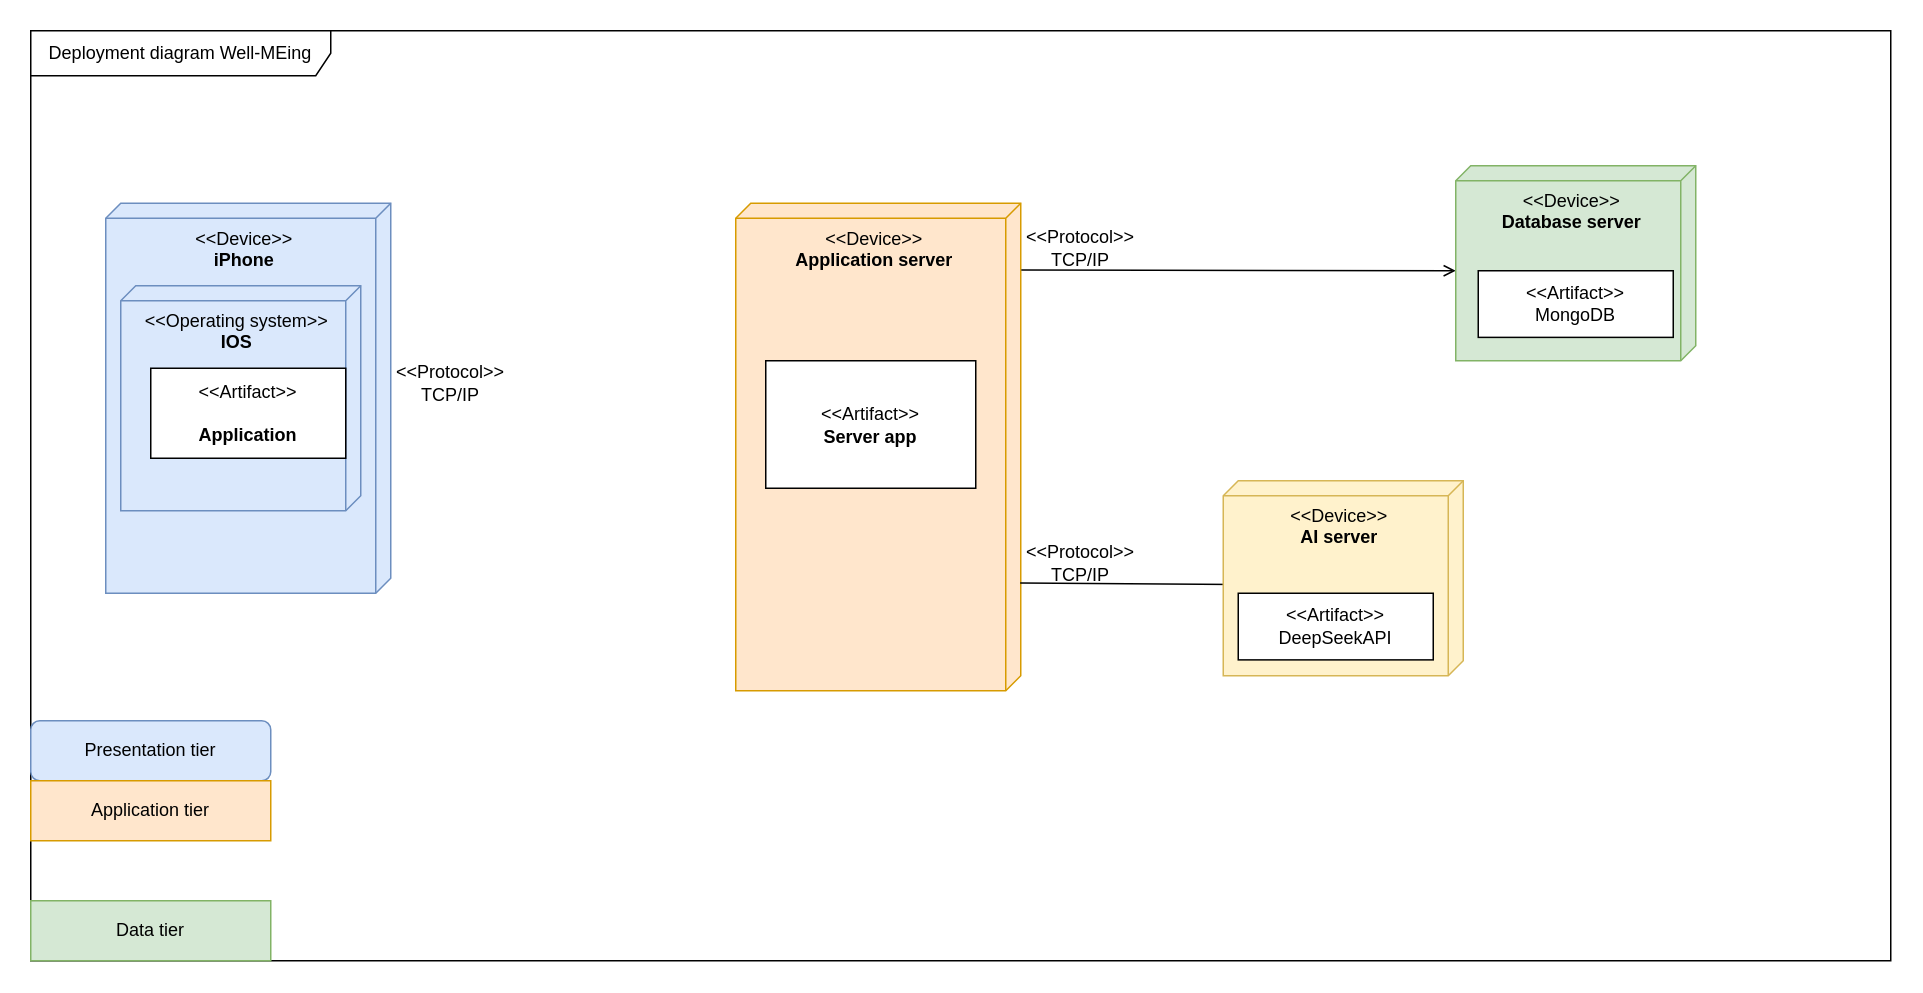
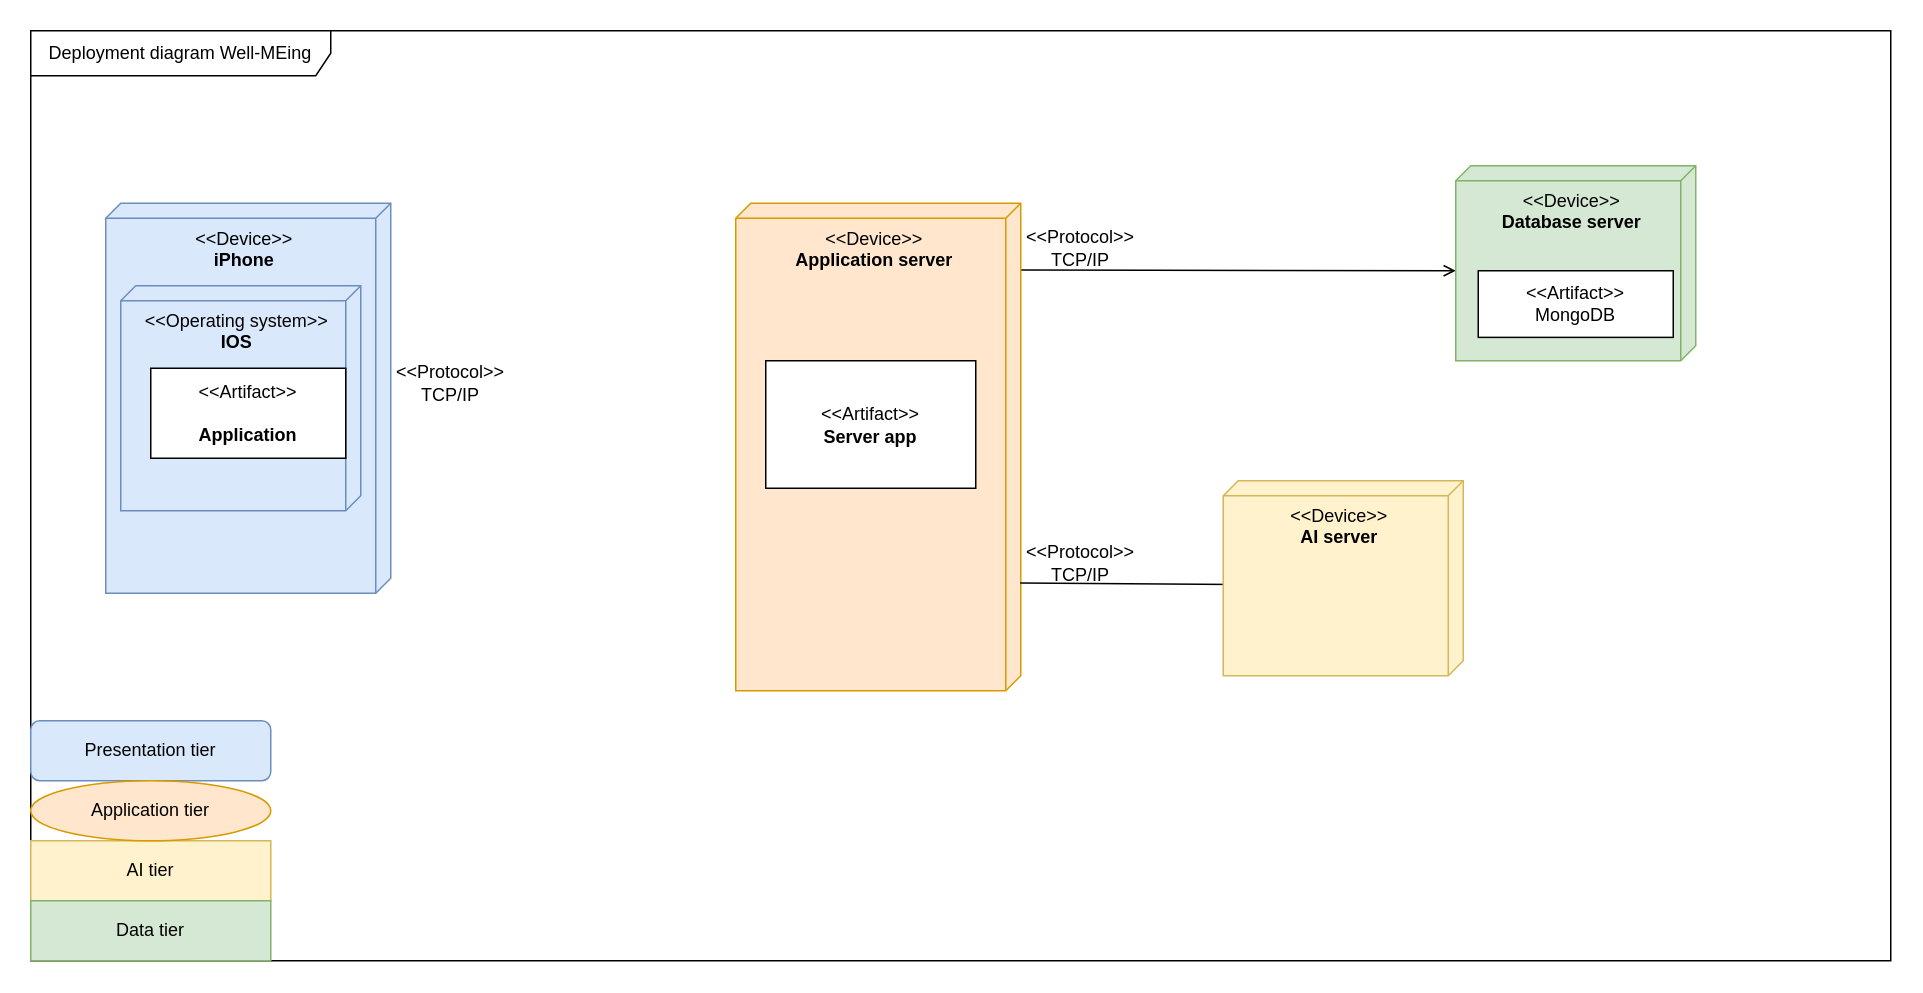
  <mxCell id="0" />
  <mxCell id="1" parent="0" />
  <mxCell id="2" value="Deployment diagram Well-MEing" style="shape=umlFrame;whiteSpace=wrap;html=1;pointerEvents=0;recursiveResize=0;container=1;collapsible=0;width=200;height=30;" vertex="1" parent="1"><mxGeometry x="20" y="20" width="1240" height="620" as="geometry" /></mxCell>
  <mxCell id="3" value="&amp;lt;&amp;lt;Device&amp;gt;&amp;gt;&lt;div&gt;&lt;b&gt;iPhone&lt;/b&gt;&lt;br&gt;&lt;/div&gt;" style="verticalAlign=top;align=center;shape=cube;size=10;direction=south;fontStyle=0;html=1;boundedLbl=1;spacingLeft=5;whiteSpace=wrap;fillColor=#dae8fc;strokeColor=#6c8ebf;" vertex="1" parent="2"><mxGeometry x="50" y="115" width="190" height="260" as="geometry" /></mxCell>
  <mxCell id="4" value="&amp;lt;&amp;lt;Operating system&amp;gt;&amp;gt;&lt;div&gt;&lt;b&gt;IOS&lt;/b&gt;&lt;/div&gt;" style="verticalAlign=top;align=center;shape=cube;size=10;direction=south;html=1;boundedLbl=1;spacingLeft=5;whiteSpace=wrap;flipH=0;flipV=0;fillColor=#dae8fc;strokeColor=#6c8ebf;" vertex="1" parent="3"><mxGeometry width="160" height="150" relative="1" as="geometry"><mxPoint x="10" y="55" as="offset" /></mxGeometry></mxCell>
  <mxCell id="5" value="&amp;lt;&amp;lt;Artifact&amp;gt;&amp;gt;&lt;br&gt;&lt;br&gt;&lt;b&gt;Application&lt;/b&gt;" style="html=1;align=center;verticalAlign=middle;dashed=0;whiteSpace=wrap;" vertex="1" parent="3"><mxGeometry x="30" y="110" width="130" height="60" as="geometry" /></mxCell>
  <mxCell id="6" value="&amp;lt;&amp;lt;Device&amp;gt;&amp;gt;&lt;div&gt;&lt;b&gt;Application server&lt;/b&gt;&lt;/div&gt;" style="verticalAlign=top;align=center;shape=cube;size=10;direction=south;fontStyle=0;html=1;boundedLbl=1;spacingLeft=5;whiteSpace=wrap;fillColor=#ffe6cc;strokeColor=#d79b00;" vertex="1" parent="2"><mxGeometry x="470" y="115" width="190" height="325" as="geometry" /></mxCell>
  <mxCell id="7" value="" style="endArrow=open;html=1;rounded=0;entryX=0;entryY=0;entryDx=70;entryDy=160;entryPerimeter=0;exitX=0.137;exitY=-0.002;exitDx=0;exitDy=0;exitPerimeter=0;" edge="1" parent="2" source="6" target="16"><mxGeometry width="50" height="50" relative="1" as="geometry"><mxPoint x="665" y="160" as="sourcePoint" /><mxPoint x="905" y="159" as="targetPoint" /></mxGeometry></mxCell>
  <mxCell id="8" value="" style="endArrow=none;html=1;rounded=0;exitX=0.779;exitY=0.002;exitDx=0;exitDy=0;exitPerimeter=0;entryX=0.675;entryY=1;entryDx=0;entryDy=0;entryPerimeter=0;" edge="1" parent="2" source="6"><mxGeometry width="50" height="50" relative="1" as="geometry"><mxPoint x="700" y="368.5" as="sourcePoint" /><mxPoint x="920.0" y="369.937" as="targetPoint" /></mxGeometry></mxCell>
  <mxCell id="9" value="Presentation tier" style="whiteSpace=wrap;html=1;fillColor=#dae8fc;strokeColor=#6c8ebf;rounded=1;" vertex="1" parent="2"><mxGeometry y="460" width="160" height="40" as="geometry" /></mxCell>
+ <mxCell id="10" value="AI tier" style="rounded=0;whiteSpace=wrap;html=1;fillColor=#fff2cc;strokeColor=#d6b656;" vertex="1" parent="2"><mxGeometry y="540" width="160" height="40" as="geometry" /></mxCell>
  <mxCell id="11" value="Data tier" style="rounded=0;whiteSpace=wrap;html=1;fillColor=#d5e8d4;strokeColor=#82b366;" vertex="1" parent="2"><mxGeometry y="580" width="160" height="40" as="geometry" /></mxCell>
  <mxCell id="12" value="&amp;lt;&amp;lt;Device&amp;gt;&amp;gt;&lt;div&gt;&lt;b&gt;AI server&lt;/b&gt;&lt;/div&gt;" style="verticalAlign=top;align=center;shape=cube;size=10;direction=south;html=1;boundedLbl=1;spacingLeft=5;whiteSpace=wrap;flipH=0;flipV=0;fillColor=#fff2cc;strokeColor=#d6b656;" vertex="1" parent="2"><mxGeometry width="160" height="130" relative="1" as="geometry"><mxPoint x="795" y="300" as="offset" /></mxGeometry></mxCell>
- <mxCell id="13" value="&amp;lt;&amp;lt;Artifact&amp;gt;&amp;gt;&lt;br&gt;DeepSeekAPI" style="html=1;align=center;verticalAlign=middle;dashed=0;whiteSpace=wrap;" vertex="1" parent="2"><mxGeometry x="805" y="374.998" width="130" height="44.423" as="geometry" /></mxCell>
  <mxCell id="14" value="&amp;lt;&amp;lt;Protocol&amp;gt;&amp;gt;&lt;div&gt;TCP/IP&lt;/div&gt;" style="text;html=1;align=center;verticalAlign=middle;whiteSpace=wrap;rounded=0;" vertex="1" parent="2"><mxGeometry x="670" y="340" width="60" height="30" as="geometry" /></mxCell>
  <mxCell id="15" value="&amp;lt;&amp;lt;Protocol&amp;gt;&amp;gt;&lt;div&gt;TCP/IP&lt;/div&gt;" style="text;html=1;align=center;verticalAlign=middle;whiteSpace=wrap;rounded=0;" vertex="1" parent="2"><mxGeometry x="670" y="130.0" width="60" height="30" as="geometry" /></mxCell>
  <mxCell id="16" value="&amp;lt;&amp;lt;Device&amp;gt;&amp;gt;&lt;div&gt;&lt;b&gt;Database server&lt;/b&gt;&lt;/div&gt;" style="verticalAlign=top;align=center;shape=cube;size=10;direction=south;html=1;boundedLbl=1;spacingLeft=5;whiteSpace=wrap;flipH=0;flipV=0;fillColor=#d5e8d4;strokeColor=#82b366;" vertex="1" parent="2"><mxGeometry x="950" y="90" width="160" height="130" as="geometry" /></mxCell>
  <mxCell id="17" value="&amp;lt;&amp;lt;Artifact&amp;gt;&amp;gt;&lt;br&gt;MongoDB" style="html=1;align=center;verticalAlign=middle;dashed=0;whiteSpace=wrap;" vertex="1" parent="2"><mxGeometry x="965" y="159.998" width="130" height="44.423" as="geometry" /></mxCell>
- <mxCell id="18" value="Application tier" style="rounded=0;whiteSpace=wrap;html=1;fillColor=#ffe6cc;strokeColor=#d79b00;" vertex="1" parent="2"><mxGeometry y="500" width="160" height="40" as="geometry" /></mxCell>
+ <mxCell id="18" value="Application tier" style="ellipse;whiteSpace=wrap;html=1;fillColor=#ffe6cc;strokeColor=#d79b00;" vertex="1" parent="2"><mxGeometry y="500" width="160" height="40" as="geometry" /></mxCell>
  <mxCell id="19" value="&amp;lt;&amp;lt;Artifact&amp;gt;&amp;gt;&lt;br&gt;&lt;b&gt;Server app&lt;/b&gt;" style="html=1;align=center;verticalAlign=middle;dashed=0;whiteSpace=wrap;" vertex="1" parent="2"><mxGeometry x="490" y="220" width="140" height="85" as="geometry" /></mxCell>
  <mxCell id="20" value="&amp;lt;&amp;lt;Protocol&amp;gt;&amp;gt;&lt;div&gt;TCP/IP&lt;/div&gt;" style="text;html=1;align=center;verticalAlign=middle;whiteSpace=wrap;rounded=0;" vertex="1" parent="2"><mxGeometry x="250" y="220" width="60" height="30" as="geometry" /></mxCell>
